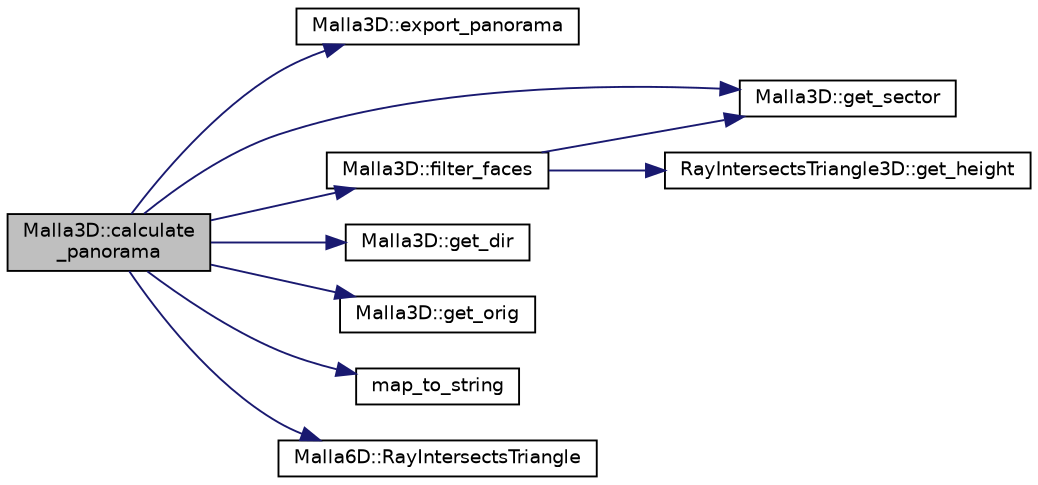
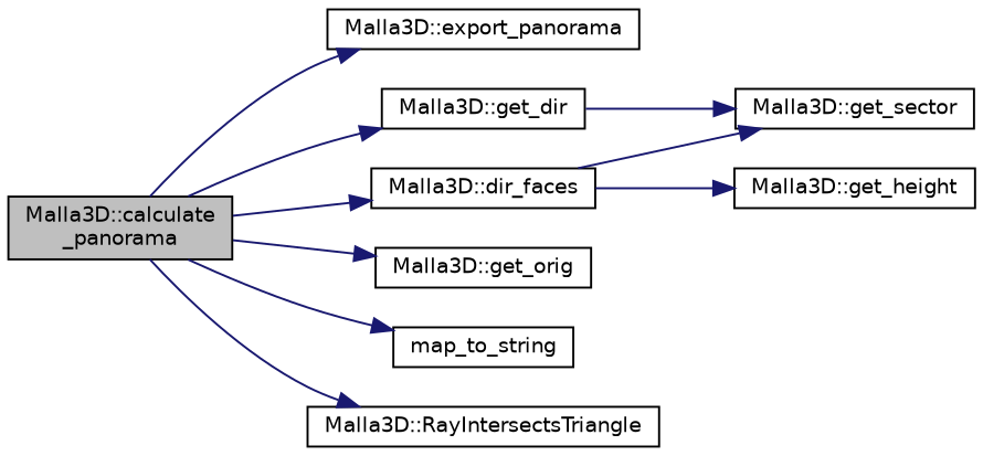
  digraph {
    rankdir=LR
    node [color=black fillcolor=white fontname=Helvetica fontsize=10 shape=record style=filled]
    edge [color=midnightblue fontname=Helvetica fontsize=10 labelfontname=Helvetica labelfontsize=10 style=solid]
    n1 [fillcolor=grey75 fontcolor=black height=0.2 label="Malla3D::calculate\l_panorama" width=0.4]
    n2 [height=0.2 label="Malla3D::export_panorama" width=0.4]
-   n3 [height=0.2 label="Malla3D::filter_faces" width=0.4]
+   n3 [height=0.2 label="Malla3D::dir_faces" width=0.4]
    n4 [height=0.2 label="Malla3D::get_sector" width=0.4]
    n5 [height=0.2 label="Malla3D::get_dir" width=0.4]
    n6 [height=0.2 label="Malla3D::get_orig" width=0.4]
    n7 [height=0.2 label=map_to_string width=0.4]
-   n8 [height=0.2 label="Malla6D::RayIntersectsTriangle" width=0.4]
-   n9 [height=0.2 label="RayIntersectsTriangle3D::get_height" width=0.4]
+   n8 [height=0.2 label="Malla3D::RayIntersectsTriangle" width=0.4]
+   n9 [height=0.2 label="Malla3D::get_height" width=0.4]
    n1 -> n2
    n1 -> n3
-   n1 -> n4
+   n5 -> n4
    n1 -> n5
    n1 -> n6
    n1 -> n7
    n1 -> n8
    n3 -> n4
    n3 -> n9
  }
